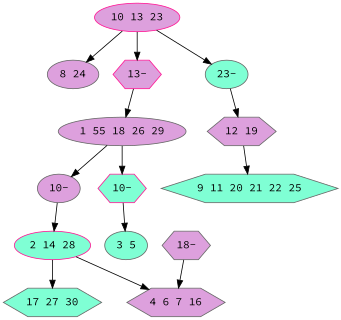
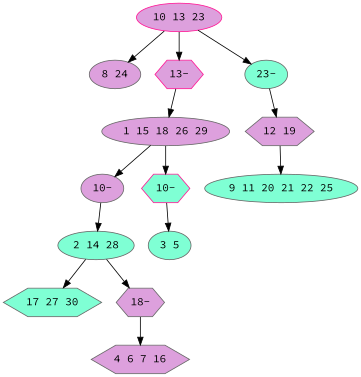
  digraph {
    fontname="Source Code Pro"
    node [color=gray40 fillcolor=plum fontname="Source Code Pro" shape=ellipse style=filled]
    edge [fontname="Source Code Pro"]
    n1 [color=deeppink label="10 13 23"]
    n2 [label="8 24"]
    n3 [color=deeppink label="13-" shape=hexagon]
    n4 [fillcolor=aquamarine label="23-"]
-   n5 [label="1 55 18 26 29"]
+   n5 [label="1 15 18 26 29"]
    n6 [label="12 19" shape=hexagon]
    n7 [label="10-"]
    n8 [color=deeppink fillcolor=aquamarine label="10-" shape=hexagon]
-   n9 [color=deeppink fillcolor=aquamarine label="2 14 28"]
+   n9 [fillcolor=aquamarine label="2 14 28"]
    n10 [fillcolor=aquamarine label="3 5"]
    n11 [fillcolor=aquamarine label="17 27 30" shape=hexagon]
    n12 [label="18-" shape=hexagon]
    n13 [label="4 6 7 16" shape=hexagon]
-   n14 [fillcolor=aquamarine label="9 11 20 21 22 25" shape=hexagon]
+   n14 [fillcolor=aquamarine label="9 11 20 21 22 25"]
    n1 -> n2
    n1 -> n3
    n1 -> n4
    n3 -> n5
    n4 -> n6
    n5 -> n7
    n5 -> n8
    n6 -> n14
    n7 -> n9
    n8 -> n10
    n9 -> n11
-   n9 -> n13
+   n9 -> n12
    n12 -> n13
  }
